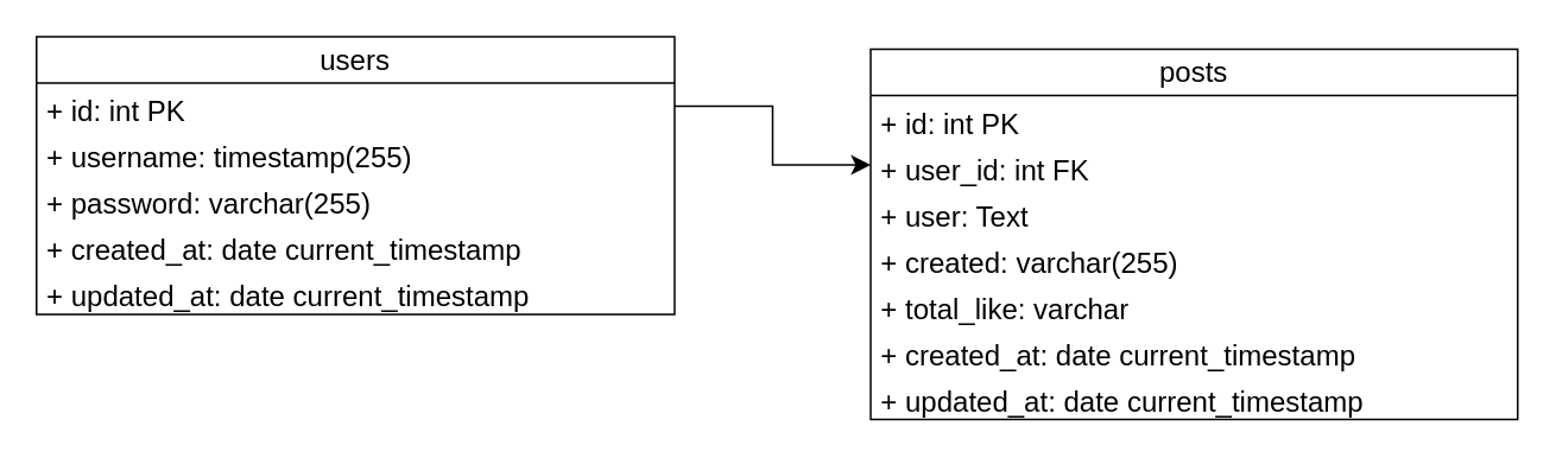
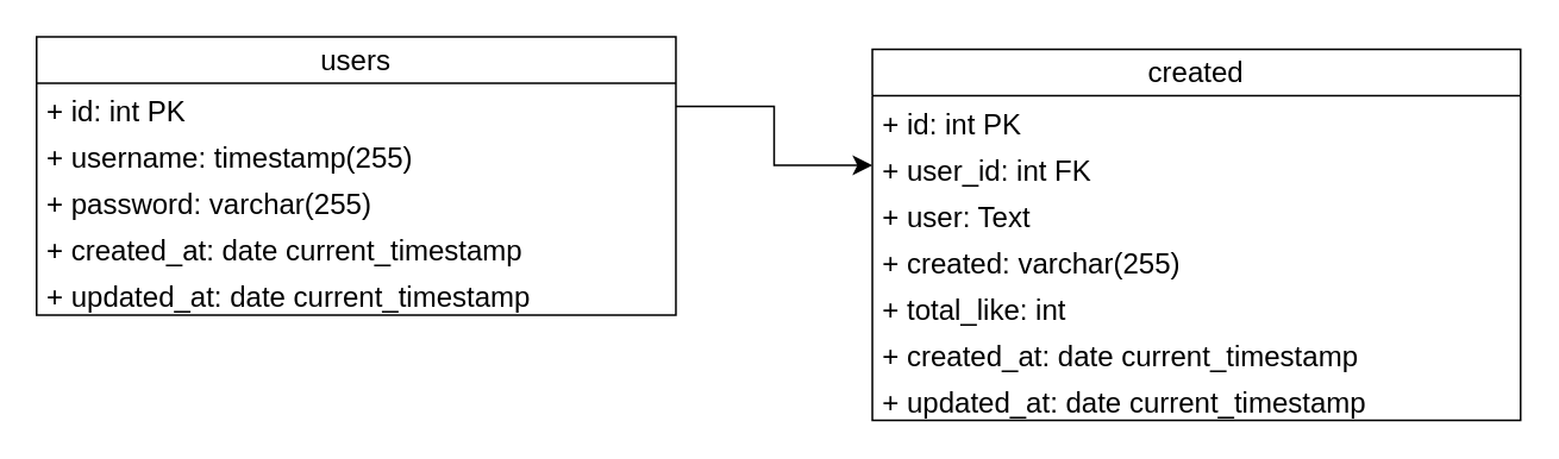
  <mxCell id="0" />
  <mxCell id="1" parent="0" />
  <mxCell id="2" value="users" style="swimlane;fontStyle=0;childLayout=stackLayout;horizontal=1;startSize=26;fillColor=none;horizontalStack=0;resizeParent=1;resizeParentMax=0;resizeLast=0;collapsible=1;marginBottom=0;whiteSpace=wrap;html=1;fontSize=16;" vertex="1" parent="1"><mxGeometry x="20" y="20" width="358" height="156" as="geometry" /></mxCell>
  <mxCell id="3" value="+ id: int PK" style="text;strokeColor=none;fillColor=none;align=left;verticalAlign=top;spacingLeft=4;spacingRight=4;overflow=hidden;rotatable=0;points=[[0,0.5],[1,0.5]];portConstraint=eastwest;whiteSpace=wrap;html=1;fontSize=16;" vertex="1" parent="2"><mxGeometry y="26" width="358" height="26" as="geometry" /></mxCell>
  <mxCell id="4" value="+ username: timestamp(255)" style="text;strokeColor=none;fillColor=none;align=left;verticalAlign=top;spacingLeft=4;spacingRight=4;overflow=hidden;rotatable=0;points=[[0,0.5],[1,0.5]];portConstraint=eastwest;whiteSpace=wrap;html=1;fontSize=16;" vertex="1" parent="2"><mxGeometry y="52" width="358" height="26" as="geometry" /></mxCell>
  <mxCell id="5" value="+ password: varchar(255)" style="text;strokeColor=none;fillColor=none;align=left;verticalAlign=top;spacingLeft=4;spacingRight=4;overflow=hidden;rotatable=0;points=[[0,0.5],[1,0.5]];portConstraint=eastwest;whiteSpace=wrap;html=1;fontSize=16;" vertex="1" parent="2"><mxGeometry y="78" width="358" height="26" as="geometry" /></mxCell>
  <mxCell id="6" value="+ created_at: date current_timestamp" style="text;strokeColor=none;fillColor=none;align=left;verticalAlign=top;spacingLeft=4;spacingRight=4;overflow=hidden;rotatable=0;points=[[0,0.5],[1,0.5]];portConstraint=eastwest;whiteSpace=wrap;html=1;fontSize=16;" vertex="1" parent="2"><mxGeometry y="104" width="358" height="26" as="geometry" /></mxCell>
  <mxCell id="7" value="+ updated_at: date current_timestamp" style="text;strokeColor=none;fillColor=none;align=left;verticalAlign=top;spacingLeft=4;spacingRight=4;overflow=hidden;rotatable=0;points=[[0,0.5],[1,0.5]];portConstraint=eastwest;whiteSpace=wrap;html=1;fontSize=16;" vertex="1" parent="2"><mxGeometry y="130" width="358" height="26" as="geometry" /></mxCell>
- <mxCell id="8" value="posts" style="swimlane;fontStyle=0;childLayout=stackLayout;horizontal=1;startSize=26;fillColor=none;horizontalStack=0;resizeParent=1;resizeParentMax=0;resizeLast=0;collapsible=1;marginBottom=0;whiteSpace=wrap;html=1;fontSize=16;" vertex="1" parent="1"><mxGeometry x="488" y="27" width="363" height="208" as="geometry" /></mxCell>
+ <mxCell id="8" value="created" style="swimlane;fontStyle=0;childLayout=stackLayout;horizontal=1;startSize=26;fillColor=none;horizontalStack=0;resizeParent=1;resizeParentMax=0;resizeLast=0;collapsible=1;marginBottom=0;whiteSpace=wrap;html=1;fontSize=16;" vertex="1" parent="1"><mxGeometry x="488" y="27" width="363" height="208" as="geometry" /></mxCell>
  <mxCell id="9" value="+ id: int PK" style="text;strokeColor=none;fillColor=none;align=left;verticalAlign=top;spacingLeft=4;spacingRight=4;overflow=hidden;rotatable=0;points=[[0,0.5],[1,0.5]];portConstraint=eastwest;whiteSpace=wrap;html=1;fontSize=16;" vertex="1" parent="8"><mxGeometry y="26" width="363" height="26" as="geometry" /></mxCell>
  <mxCell id="10" value="+ user_id: int FK" style="text;strokeColor=none;fillColor=none;align=left;verticalAlign=top;spacingLeft=4;spacingRight=4;overflow=hidden;rotatable=0;points=[[0,0.5],[1,0.5]];portConstraint=eastwest;whiteSpace=wrap;html=1;fontSize=16;" vertex="1" parent="8"><mxGeometry y="52" width="363" height="26" as="geometry" /></mxCell>
  <mxCell id="11" value="+ user: Text" style="text;strokeColor=none;fillColor=none;align=left;verticalAlign=top;spacingLeft=4;spacingRight=4;overflow=hidden;rotatable=0;points=[[0,0.5],[1,0.5]];portConstraint=eastwest;whiteSpace=wrap;html=1;fontSize=16;" vertex="1" parent="8"><mxGeometry y="78" width="363" height="26" as="geometry" /></mxCell>
  <mxCell id="12" value="+ created: varchar(255)" style="text;strokeColor=none;fillColor=none;align=left;verticalAlign=top;spacingLeft=4;spacingRight=4;overflow=hidden;rotatable=0;points=[[0,0.5],[1,0.5]];portConstraint=eastwest;whiteSpace=wrap;html=1;fontSize=16;" vertex="1" parent="8"><mxGeometry y="104" width="363" height="26" as="geometry" /></mxCell>
- <mxCell id="13" value="+ total_like: varchar" style="text;strokeColor=none;fillColor=none;align=left;verticalAlign=top;spacingLeft=4;spacingRight=4;overflow=hidden;rotatable=0;points=[[0,0.5],[1,0.5]];portConstraint=eastwest;whiteSpace=wrap;html=1;fontSize=16;" vertex="1" parent="8"><mxGeometry y="130" width="363" height="26" as="geometry" /></mxCell>
+ <mxCell id="13" value="+ total_like: int" style="text;strokeColor=none;fillColor=none;align=left;verticalAlign=top;spacingLeft=4;spacingRight=4;overflow=hidden;rotatable=0;points=[[0,0.5],[1,0.5]];portConstraint=eastwest;whiteSpace=wrap;html=1;fontSize=16;" vertex="1" parent="8"><mxGeometry y="130" width="363" height="26" as="geometry" /></mxCell>
  <mxCell id="14" value="+ created_at: date current_timestamp&amp;nbsp;" style="text;strokeColor=none;fillColor=none;align=left;verticalAlign=top;spacingLeft=4;spacingRight=4;overflow=hidden;rotatable=0;points=[[0,0.5],[1,0.5]];portConstraint=eastwest;whiteSpace=wrap;html=1;fontSize=16;" vertex="1" parent="8"><mxGeometry y="156" width="363" height="26" as="geometry" /></mxCell>
  <mxCell id="15" value="+ updated_at: date current_timestamp&amp;nbsp;" style="text;strokeColor=none;fillColor=none;align=left;verticalAlign=top;spacingLeft=4;spacingRight=4;overflow=hidden;rotatable=0;points=[[0,0.5],[1,0.5]];portConstraint=eastwest;whiteSpace=wrap;html=1;fontSize=16;" vertex="1" parent="8"><mxGeometry y="182" width="363" height="26" as="geometry" /></mxCell>
  <mxCell id="16" style="edgeStyle=orthogonalEdgeStyle;rounded=0;orthogonalLoop=1;jettySize=auto;html=1;entryX=0;entryY=0.5;entryDx=0;entryDy=0;fontSize=12;startSize=8;endSize=8;" edge="1" parent="1" source="3" target="10"><mxGeometry relative="1" as="geometry" /></mxCell>
